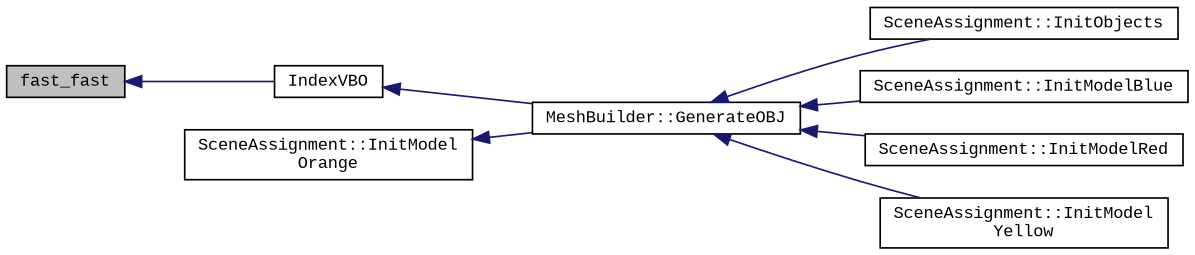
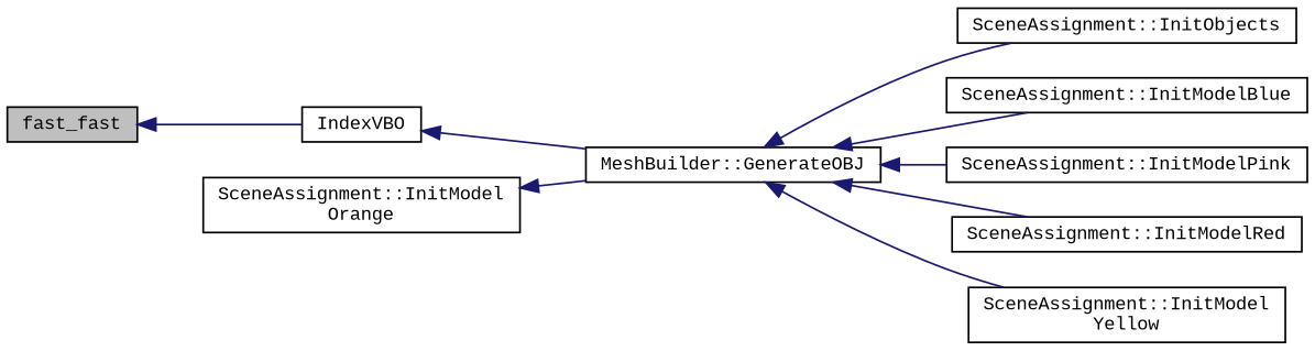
  digraph {
    fontname="Liberation Mono"
    rankdir=LR
    node [color=black fontname="Liberation Mono" fontsize=10 shape=record]
    edge [color=midnightblue dir=back fontname="Liberation Mono" fontsize=10 labelfontname=Helvetica labelfontsize=10 style=solid]
    n1 [fillcolor=grey75 fontcolor=black height=0.2 label=fast_fast style=filled width=0.4]
    n2 [height=0.2 label=IndexVBO width=0.4]
    n3 [height=0.2 label="MeshBuilder::GenerateOBJ" width=0.4]
    n4 [height=0.2 label="SceneAssignment::InitObjects" width=0.4]
    n5 [height=0.2 label="SceneAssignment::InitModelBlue" width=0.4]
+   n6 [height=0.2 label="SceneAssignment::InitModelPink" width=0.4]
    n7 [height=0.2 label="SceneAssignment::InitModelRed" width=0.4]
    n8 [height=0.2 label="SceneAssignment::InitModel\lYellow" width=0.4]
    n9 [height=0.2 label="SceneAssignment::InitModel\lOrange" width=0.4]
    n1 -> n2
    n2 -> n3
    n3 -> n4
    n3 -> n5
+   n3 -> n6
    n3 -> n7
    n3 -> n8
    n9 -> n3
  }
